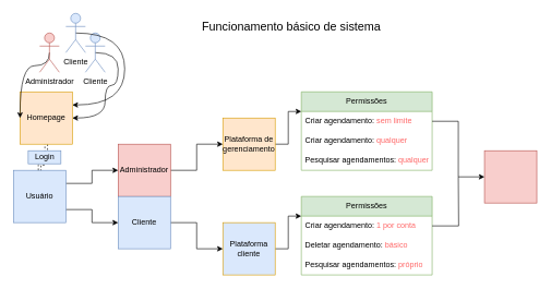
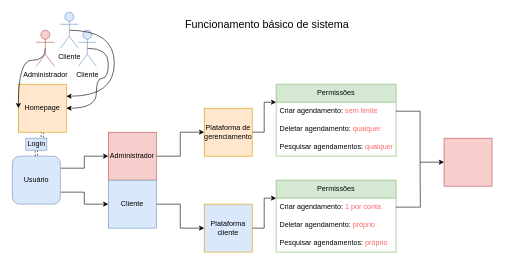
  <mxCell id="0" />
  <mxCell id="1" parent="0" />
  <mxCell id="2" style="edgeStyle=orthogonalEdgeStyle;rounded=0;orthogonalLoop=1;jettySize=auto;html=1;exitX=1;exitY=0.25;exitDx=0;exitDy=0;entryX=0;entryY=0.5;entryDx=0;entryDy=0;" edge="1" parent="1" source="4" target="6"><mxGeometry relative="1" as="geometry" /></mxCell>
  <mxCell id="3" style="edgeStyle=orthogonalEdgeStyle;rounded=0;orthogonalLoop=1;jettySize=auto;html=1;exitX=1;exitY=0.75;exitDx=0;exitDy=0;entryX=0;entryY=0.5;entryDx=0;entryDy=0;" edge="1" parent="1" source="4" target="8"><mxGeometry relative="1" as="geometry" /></mxCell>
- <mxCell id="4" value="Usuário" style="whiteSpace=wrap;html=1;aspect=fixed;fillColor=#dae8fc;strokeColor=#6c8ebf;" vertex="1" parent="1"><mxGeometry y="260" width="80" height="80" as="geometry" x="20" /></mxCell>
+ <mxCell id="4" value="Usuário" style="whiteSpace=wrap;html=1;aspect=fixed;fillColor=#dae8fc;strokeColor=#6c8ebf;rounded=1;" vertex="1" parent="1"><mxGeometry y="260" width="80" height="80" as="geometry" x="20" /></mxCell>
  <mxCell id="5" style="edgeStyle=orthogonalEdgeStyle;rounded=0;orthogonalLoop=1;jettySize=auto;html=1;exitX=1;exitY=0.5;exitDx=0;exitDy=0;entryX=0;entryY=0.5;entryDx=0;entryDy=0;" edge="1" parent="1" source="6" target="10"><mxGeometry relative="1" as="geometry" /></mxCell>
  <mxCell id="6" value="Administrador" style="whiteSpace=wrap;html=1;aspect=fixed;fillColor=#f8cecc;strokeColor=#b85450;" vertex="1" parent="1"><mxGeometry x="180" y="220" width="80" height="80" as="geometry" /></mxCell>
  <mxCell id="7" style="edgeStyle=orthogonalEdgeStyle;rounded=0;orthogonalLoop=1;jettySize=auto;html=1;exitX=1;exitY=0.5;exitDx=0;exitDy=0;entryX=0;entryY=0.5;entryDx=0;entryDy=0;" edge="1" parent="1" source="8" target="14"><mxGeometry relative="1" as="geometry" /></mxCell>
  <mxCell id="8" value="Cliente" style="whiteSpace=wrap;html=1;aspect=fixed;fillColor=#dae8fc;strokeColor=#6c8ebf;" vertex="1" parent="1"><mxGeometry x="180" y="300" width="80" height="80" as="geometry" /></mxCell>
  <mxCell id="9" style="edgeStyle=orthogonalEdgeStyle;rounded=0;orthogonalLoop=1;jettySize=auto;html=1;exitX=1;exitY=0.5;exitDx=0;exitDy=0;entryX=0;entryY=0.25;entryDx=0;entryDy=0;" edge="1" parent="1" source="10" target="20"><mxGeometry relative="1" as="geometry" /></mxCell>
  <mxCell id="10" value="Plataforma de gerenciamento" style="whiteSpace=wrap;html=1;aspect=fixed;fillColor=#ffe6cc;strokeColor=#d79b00;" vertex="1" parent="1"><mxGeometry x="340" y="180" width="80" height="80" as="geometry" /></mxCell>
  <mxCell id="11" style="edgeStyle=orthogonalEdgeStyle;rounded=0;orthogonalLoop=1;jettySize=auto;html=1;exitX=0.5;exitY=1;exitDx=0;exitDy=0;dashed=1;shape=link;" edge="1" parent="1" source="12" target="33"><mxGeometry relative="1" as="geometry" /></mxCell>
  <mxCell id="12" value="Homepage" style="whiteSpace=wrap;html=1;aspect=fixed;fillColor=#ffe6cc;strokeColor=#d79b00;" vertex="1" parent="1"><mxGeometry x="30" y="140" width="80" height="80" as="geometry" /></mxCell>
  <mxCell id="13" style="edgeStyle=orthogonalEdgeStyle;rounded=0;orthogonalLoop=1;jettySize=auto;html=1;exitX=1;exitY=0.5;exitDx=0;exitDy=0;entryX=0;entryY=0.25;entryDx=0;entryDy=0;" edge="1" parent="1" source="14" target="15"><mxGeometry relative="1" as="geometry" /></mxCell>
  <mxCell id="14" value="Plataforma&lt;div&gt;cliente&lt;/div&gt;" style="whiteSpace=wrap;html=1;aspect=fixed;fillColor=#dae8fc;strokeColor=#d79b00;" vertex="1" parent="1"><mxGeometry x="340" y="340" width="80" height="80" as="geometry" /></mxCell>
  <mxCell id="15" value="Permissões" style="swimlane;fontStyle=0;childLayout=stackLayout;horizontal=1;startSize=30;horizontalStack=0;resizeParent=1;resizeParentMax=0;resizeLast=0;collapsible=1;marginBottom=0;whiteSpace=wrap;html=1;fillColor=#d5e8d4;strokeColor=#82b366;" vertex="1" parent="1"><mxGeometry x="460" y="300" width="200" height="120" as="geometry" /></mxCell>
  <mxCell id="16" style="edgeStyle=orthogonalEdgeStyle;rounded=0;orthogonalLoop=1;jettySize=auto;html=1;exitX=1;exitY=0.5;exitDx=0;exitDy=0;endArrow=none;endFill=0;" edge="1" parent="15" source="17"><mxGeometry relative="1" as="geometry"><mxPoint x="240.0" y="-30" as="targetPoint" /></mxGeometry></mxCell>
  <mxCell id="17" value="Criar agendamento: &lt;font color=&quot;#ff6666&quot;&gt;1 por conta&lt;/font&gt;" style="text;strokeColor=none;fillColor=none;align=left;verticalAlign=middle;spacingLeft=4;spacingRight=4;overflow=hidden;points=[[0,0.5],[1,0.5]];portConstraint=eastwest;rotatable=0;whiteSpace=wrap;html=1;" vertex="1" parent="15"><mxGeometry y="30" width="200" height="30" as="geometry" /></mxCell>
- <mxCell id="18" value="Deletar agendamento: &lt;font color=&quot;#ff6666&quot;&gt;básico&lt;/font&gt;" style="text;strokeColor=none;fillColor=none;align=left;verticalAlign=middle;spacingLeft=4;spacingRight=4;overflow=hidden;points=[[0,0.5],[1,0.5]];portConstraint=eastwest;rotatable=0;whiteSpace=wrap;html=1;" vertex="1" parent="15"><mxGeometry y="60" width="200" height="30" as="geometry" /></mxCell>
+ <mxCell id="18" value="Deletar agendamento: &lt;font color=&quot;#ff6666&quot;&gt;próprio&lt;/font&gt;" style="text;strokeColor=none;fillColor=none;align=left;verticalAlign=middle;spacingLeft=4;spacingRight=4;overflow=hidden;points=[[0,0.5],[1,0.5]];portConstraint=eastwest;rotatable=0;whiteSpace=wrap;html=1;" vertex="1" parent="15"><mxGeometry y="60" width="200" height="30" as="geometry" /></mxCell>
  <mxCell id="19" value="Pesquisar agendamentos: &lt;font color=&quot;#ff6666&quot;&gt;próprio&lt;/font&gt;" style="text;strokeColor=none;fillColor=none;align=left;verticalAlign=middle;spacingLeft=4;spacingRight=4;overflow=hidden;points=[[0,0.5],[1,0.5]];portConstraint=eastwest;rotatable=0;whiteSpace=wrap;html=1;" vertex="1" parent="15"><mxGeometry y="90" width="200" height="30" as="geometry" /></mxCell>
  <mxCell id="20" value="Permissões" style="swimlane;fontStyle=0;childLayout=stackLayout;horizontal=1;startSize=30;horizontalStack=0;resizeParent=1;resizeParentMax=0;resizeLast=0;collapsible=1;marginBottom=0;whiteSpace=wrap;html=1;fillColor=#d5e8d4;strokeColor=#82b366;" vertex="1" parent="1"><mxGeometry x="460" y="140" width="200" height="120" as="geometry" /></mxCell>
  <mxCell id="21" value="Criar agendamento: &lt;font color=&quot;#ff6666&quot;&gt;sem limite&lt;/font&gt;" style="text;strokeColor=none;fillColor=none;align=left;verticalAlign=middle;spacingLeft=4;spacingRight=4;overflow=hidden;points=[[0,0.5],[1,0.5]];portConstraint=eastwest;rotatable=0;whiteSpace=wrap;html=1;" vertex="1" parent="20"><mxGeometry y="30" width="200" height="30" as="geometry" /></mxCell>
- <mxCell id="22" value="Criar agendamento: &lt;font color=&quot;#ff6666&quot;&gt;qualquer&lt;/font&gt;" style="text;strokeColor=none;fillColor=none;align=left;verticalAlign=middle;spacingLeft=4;spacingRight=4;overflow=hidden;points=[[0,0.5],[1,0.5]];portConstraint=eastwest;rotatable=0;whiteSpace=wrap;html=1;" vertex="1" parent="20"><mxGeometry y="60" width="200" height="30" as="geometry" /></mxCell>
+ <mxCell id="22" value="Deletar agendamento: &lt;font color=&quot;#ff6666&quot;&gt;qualquer&lt;/font&gt;" style="text;strokeColor=none;fillColor=none;align=left;verticalAlign=middle;spacingLeft=4;spacingRight=4;overflow=hidden;points=[[0,0.5],[1,0.5]];portConstraint=eastwest;rotatable=0;whiteSpace=wrap;html=1;" vertex="1" parent="20"><mxGeometry y="60" width="200" height="30" as="geometry" /></mxCell>
  <mxCell id="23" value="Pesquisar agendamentos: &lt;font color=&quot;#ff6666&quot;&gt;qualquer&lt;/font&gt;" style="text;strokeColor=none;fillColor=none;align=left;verticalAlign=middle;spacingLeft=4;spacingRight=4;overflow=hidden;points=[[0,0.5],[1,0.5]];portConstraint=eastwest;rotatable=0;whiteSpace=wrap;html=1;" vertex="1" parent="20"><mxGeometry y="90" width="200" height="30" as="geometry" /></mxCell>
  <mxCell id="24" value="&lt;font style=&quot;font-size: 18px;&quot;&gt;Funcionamento básico de sistema&lt;/font&gt;" style="text;html=1;align=center;verticalAlign=middle;whiteSpace=wrap;rounded=0;" vertex="1" parent="1"><mxGeometry x="285" y="25" width="320" height="30" as="geometry" /></mxCell>
  <mxCell id="25" style="edgeStyle=orthogonalEdgeStyle;rounded=0;orthogonalLoop=1;jettySize=auto;html=1;exitX=0.5;exitY=0.5;exitDx=0;exitDy=0;exitPerimeter=0;entryX=1;entryY=0.5;entryDx=0;entryDy=0;strokeColor=none;curved=1;" edge="1" parent="1" source="27" target="12"><mxGeometry relative="1" as="geometry" /></mxCell>
  <mxCell id="26" style="edgeStyle=orthogonalEdgeStyle;rounded=0;orthogonalLoop=1;jettySize=auto;html=1;exitX=0.5;exitY=0.5;exitDx=0;exitDy=0;exitPerimeter=0;entryX=1;entryY=0.5;entryDx=0;entryDy=0;curved=1;" edge="1" parent="1" source="27" target="12"><mxGeometry relative="1" as="geometry"><Array as="points"><mxPoint x="180" y="80" /><mxPoint x="180" y="130" /><mxPoint x="160" y="130" /><mxPoint x="160" y="180" /></Array></mxGeometry></mxCell>
  <mxCell id="27" value="Cliente" style="shape=umlActor;verticalLabelPosition=bottom;verticalAlign=top;html=1;outlineConnect=0;fillColor=#dae8fc;strokeColor=#6c8ebf;" vertex="1" parent="1"><mxGeometry x="130" y="50" width="30" height="60" as="geometry" /></mxCell>
  <mxCell id="28" style="edgeStyle=orthogonalEdgeStyle;rounded=0;orthogonalLoop=1;jettySize=auto;html=1;exitX=0.5;exitY=0.5;exitDx=0;exitDy=0;exitPerimeter=0;entryX=0;entryY=0.5;entryDx=0;entryDy=0;curved=1;" edge="1" parent="1" source="29" target="12"><mxGeometry relative="1" as="geometry"><Array as="points"><mxPoint x="75" y="100" /><mxPoint x="30" y="100" /><mxPoint x="30" y="180" /></Array></mxGeometry></mxCell>
  <mxCell id="29" value="Administrador" style="shape=umlActor;verticalLabelPosition=bottom;verticalAlign=top;html=1;outlineConnect=0;fillColor=#f8cecc;strokeColor=#b85450;" vertex="1" parent="1"><mxGeometry x="60" y="50" width="30" height="60" as="geometry" /></mxCell>
  <mxCell id="30" style="edgeStyle=orthogonalEdgeStyle;rounded=0;orthogonalLoop=1;jettySize=auto;html=1;exitX=0.5;exitY=0.5;exitDx=0;exitDy=0;exitPerimeter=0;entryX=1;entryY=0.25;entryDx=0;entryDy=0;curved=1;" edge="1" parent="1" source="31" target="12"><mxGeometry relative="1" as="geometry"><Array as="points"><mxPoint x="190" y="50" /><mxPoint x="190" y="160" /></Array></mxGeometry></mxCell>
  <mxCell id="31" value="Cliente" style="shape=umlActor;verticalLabelPosition=bottom;verticalAlign=top;html=1;outlineConnect=0;fillColor=#dae8fc;strokeColor=#6c8ebf;" vertex="1" parent="1"><mxGeometry x="100" y="20" width="30" height="60" as="geometry" /></mxCell>
  <mxCell id="32" style="edgeStyle=orthogonalEdgeStyle;rounded=1;orthogonalLoop=1;jettySize=auto;html=1;exitX=0.5;exitY=1;exitDx=0;exitDy=0;entryX=0.5;entryY=0;entryDx=0;entryDy=0;curved=0;shape=link;dashed=1;" edge="1" parent="1" source="33" target="4"><mxGeometry relative="1" as="geometry" /></mxCell>
- <mxCell id="33" value="Login" style="text;html=1;align=center;verticalAlign=middle;whiteSpace=wrap;rounded=0;fillColor=#dae8fc;strokeColor=#6c8ebf;" vertex="1" parent="1"><mxGeometry x="42.5" y="230" width="50" height="20" as="geometry" /></mxCell>
+ <mxCell id="33" value="Login" style="text;html=1;align=center;verticalAlign=middle;whiteSpace=wrap;rounded=0;fillColor=#dae8fc;strokeColor=#6c8ebf;" vertex="1" parent="1"><mxGeometry x="42.5" y="230" width="35" height="20" as="geometry" /></mxCell>
  <mxCell id="34" value="" style="whiteSpace=wrap;html=1;aspect=fixed;fillColor=#f8cecc;strokeColor=#b85450;" vertex="1" parent="1"><mxGeometry x="740" y="230" width="80" height="80" as="geometry" /></mxCell>
  <mxCell id="35" style="edgeStyle=orthogonalEdgeStyle;rounded=0;orthogonalLoop=1;jettySize=auto;html=1;exitX=1;exitY=0.5;exitDx=0;exitDy=0;entryX=0;entryY=0.5;entryDx=0;entryDy=0;" edge="1" parent="1" source="21" target="34"><mxGeometry relative="1" as="geometry" /></mxCell>
